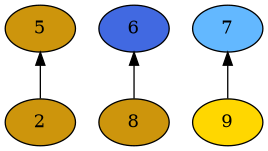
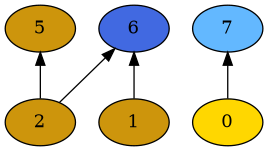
  digraph {
    fontsize=24
    rankdir=BT
    node [fillcolor=darkgoldenrod3 shape=ellipse style=filled]
    edge [arrowhead=normal color=black style=solid]
    n1 [label=2]
    5
    6 [fillcolor=royalblue]
-   n4 [label=8]
-   n5 [fillcolor=gold label=9]
+   n4 [label=1]
+   n5 [fillcolor=gold label=0]
    7 [fillcolor=steelblue1]
    n1 -> 5
+   n1 -> 6
    n4 -> 6
    n5 -> 7
  }
